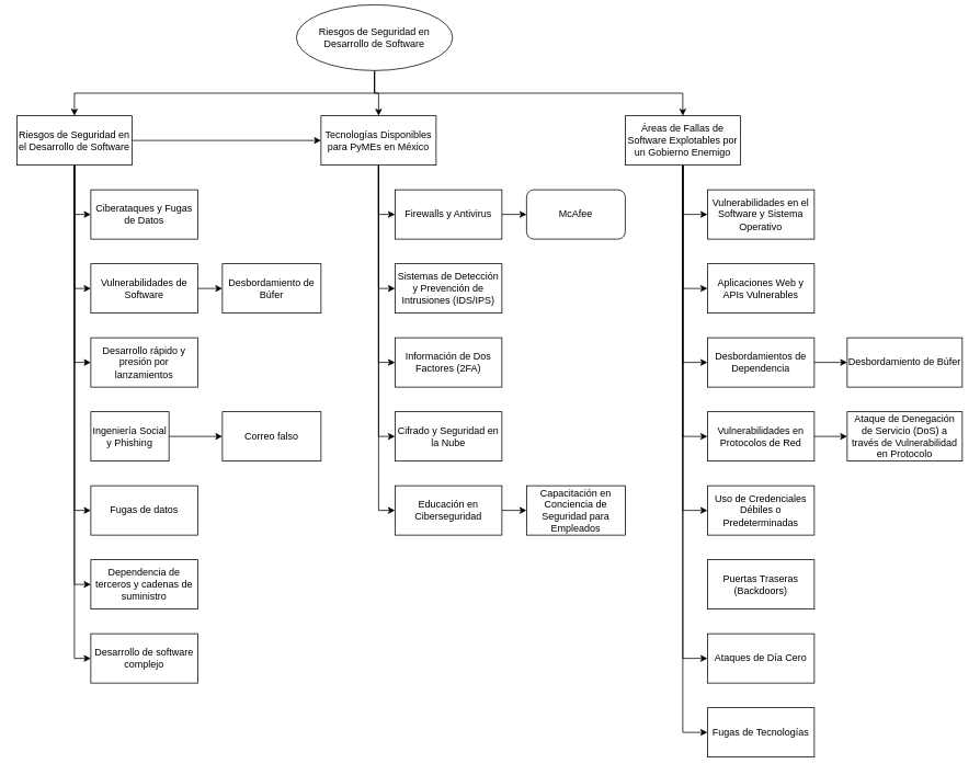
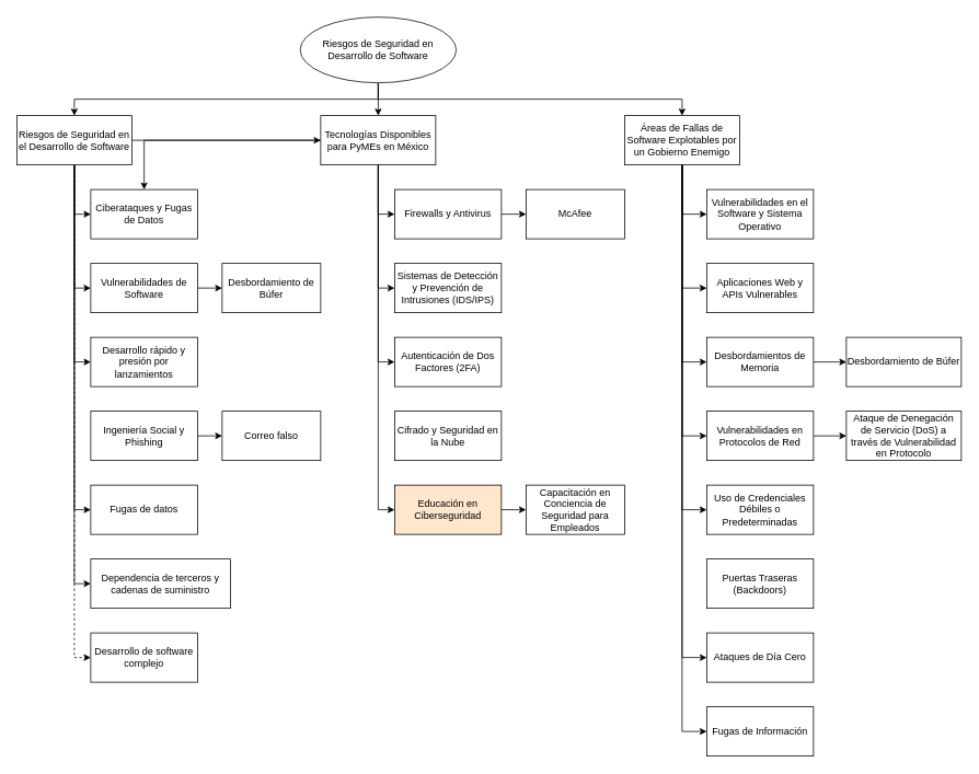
  <mxCell id="0" />
  <mxCell id="1" parent="0" />
  <mxCell id="2" style="edgeStyle=orthogonalEdgeStyle;rounded=0;orthogonalLoop=1;jettySize=auto;html=1;exitX=0.5;exitY=1;exitDx=0;exitDy=0;" parent="1" source="5" target="13" edge="1"><mxGeometry relative="1" as="geometry" /></mxCell>
  <mxCell id="3" style="edgeStyle=orthogonalEdgeStyle;rounded=0;orthogonalLoop=1;jettySize=auto;html=1;entryX=0.5;entryY=0;entryDx=0;entryDy=0;" parent="1" source="5" target="19" edge="1"><mxGeometry relative="1" as="geometry" /></mxCell>
  <mxCell id="4" style="edgeStyle=orthogonalEdgeStyle;rounded=0;orthogonalLoop=1;jettySize=auto;html=1;entryX=0.5;entryY=0;entryDx=0;entryDy=0;exitX=0.5;exitY=1;exitDx=0;exitDy=0;" parent="1" source="5" target="27" edge="1"><mxGeometry relative="1" as="geometry" /></mxCell>
- <mxCell id="5" value=" Riesgos de Seguridad en Desarrollo de Software" style="ellipse;whiteSpace=wrap;html=1;" parent="1" vertex="1"><mxGeometry x="360" y="5" width="190" height="80" as="geometry" /></mxCell>
- <mxCell id="6" style="edgeStyle=orthogonalEdgeStyle;rounded=0;orthogonalLoop=1;jettySize=auto;html=1;entryX=0;entryY=0.5;entryDx=0;entryDy=0;" parent="1" source="13" target="36" edge="1"><mxGeometry relative="1" as="geometry" /></mxCell>
+ <mxCell id="5" value=" Riesgos de Seguridad en Desarrollo de Software" style="ellipse;whiteSpace=wrap;html=1;" parent="1" vertex="1"><mxGeometry x="365" y="20" width="190" height="80" as="geometry" /></mxCell>
+ <mxCell id="6" style="edgeStyle=orthogonalEdgeStyle;rounded=0;orthogonalLoop=1;jettySize=auto;html=1;entryX=0;entryY=0.5;entryDx=0;entryDy=0;dashed=1;" parent="1" source="13" target="36" edge="1"><mxGeometry relative="1" as="geometry" /></mxCell>
  <mxCell id="7" style="edgeStyle=orthogonalEdgeStyle;rounded=0;orthogonalLoop=1;jettySize=auto;html=1;entryX=0;entryY=0.5;entryDx=0;entryDy=0;" parent="1" source="13" target="35" edge="1"><mxGeometry relative="1" as="geometry" /></mxCell>
  <mxCell id="8" style="edgeStyle=orthogonalEdgeStyle;rounded=0;orthogonalLoop=1;jettySize=auto;html=1;entryX=0;entryY=0.5;entryDx=0;entryDy=0;" parent="1" source="13" target="34" edge="1"><mxGeometry relative="1" as="geometry" /></mxCell>
  <mxCell id="9" style="edgeStyle=orthogonalEdgeStyle;rounded=0;orthogonalLoop=1;jettySize=auto;html=1;" parent="1" source="13" target="19" edge="1"><mxGeometry relative="1" as="geometry" /></mxCell>
  <mxCell id="10" style="edgeStyle=orthogonalEdgeStyle;rounded=0;orthogonalLoop=1;jettySize=auto;html=1;entryX=0;entryY=0.5;entryDx=0;entryDy=0;" parent="1" source="13" target="28" edge="1"><mxGeometry relative="1" as="geometry" /></mxCell>
  <mxCell id="11" style="edgeStyle=orthogonalEdgeStyle;rounded=0;orthogonalLoop=1;jettySize=auto;html=1;entryX=0;entryY=0.5;entryDx=0;entryDy=0;" parent="1" source="13" target="30" edge="1"><mxGeometry relative="1" as="geometry" /></mxCell>
  <mxCell id="12" style="edgeStyle=orthogonalEdgeStyle;rounded=0;orthogonalLoop=1;jettySize=auto;html=1;entryX=0;entryY=0.5;entryDx=0;entryDy=0;" parent="1" source="13" target="29" edge="1"><mxGeometry relative="1" as="geometry" /></mxCell>
  <mxCell id="13" value="Riesgos de Seguridad en el Desarrollo de Software" style="rounded=0;whiteSpace=wrap;html=1;" parent="1" vertex="1"><mxGeometry x="20" y="140" width="140" height="60" as="geometry" /></mxCell>
  <mxCell id="14" style="edgeStyle=orthogonalEdgeStyle;rounded=0;orthogonalLoop=1;jettySize=auto;html=1;entryX=0;entryY=0.5;entryDx=0;entryDy=0;" parent="1" source="19" target="43" edge="1"><mxGeometry relative="1" as="geometry" /></mxCell>
- <mxCell id="15" style="edgeStyle=orthogonalEdgeStyle;rounded=0;orthogonalLoop=1;jettySize=auto;html=1;entryX=0;entryY=0.5;entryDx=0;entryDy=0;" parent="1" source="19" target="41" edge="1"><mxGeometry relative="1" as="geometry" /></mxCell>
+ <mxCell id="15" style="edgeStyle=orthogonalEdgeStyle;rounded=0;orthogonalLoop=1;jettySize=auto;html=1;" parent="1" source="19" target="28" edge="1"><mxGeometry relative="1" as="geometry" /></mxCell>
  <mxCell id="16" style="edgeStyle=orthogonalEdgeStyle;rounded=0;orthogonalLoop=1;jettySize=auto;html=1;entryX=0;entryY=0.5;entryDx=0;entryDy=0;" parent="1" source="19" target="40" edge="1"><mxGeometry relative="1" as="geometry" /></mxCell>
  <mxCell id="17" style="edgeStyle=orthogonalEdgeStyle;rounded=0;orthogonalLoop=1;jettySize=auto;html=1;entryX=0;entryY=0.5;entryDx=0;entryDy=0;" parent="1" source="19" target="39" edge="1"><mxGeometry relative="1" as="geometry" /></mxCell>
  <mxCell id="18" style="edgeStyle=orthogonalEdgeStyle;rounded=0;orthogonalLoop=1;jettySize=auto;html=1;entryX=0;entryY=0.5;entryDx=0;entryDy=0;" parent="1" source="19" target="38" edge="1"><mxGeometry relative="1" as="geometry" /></mxCell>
  <mxCell id="19" value="Tecnologías Disponibles para PyMEs en México" style="rounded=0;whiteSpace=wrap;html=1;" parent="1" vertex="1"><mxGeometry x="390" y="140" width="140" height="60" as="geometry" /></mxCell>
  <mxCell id="20" style="edgeStyle=orthogonalEdgeStyle;rounded=0;orthogonalLoop=1;jettySize=auto;html=1;entryX=0;entryY=0.5;entryDx=0;entryDy=0;" parent="1" source="27" target="53" edge="1"><mxGeometry relative="1" as="geometry" /></mxCell>
  <mxCell id="21" style="edgeStyle=orthogonalEdgeStyle;rounded=0;orthogonalLoop=1;jettySize=auto;html=1;entryX=0;entryY=0.5;entryDx=0;entryDy=0;" parent="1" source="27" target="52" edge="1"><mxGeometry relative="1" as="geometry" /></mxCell>
  <mxCell id="22" style="edgeStyle=orthogonalEdgeStyle;rounded=0;orthogonalLoop=1;jettySize=auto;html=1;entryX=0;entryY=0.5;entryDx=0;entryDy=0;" parent="1" source="27" target="50" edge="1"><mxGeometry relative="1" as="geometry" /></mxCell>
  <mxCell id="23" style="edgeStyle=orthogonalEdgeStyle;rounded=0;orthogonalLoop=1;jettySize=auto;html=1;entryX=0;entryY=0.5;entryDx=0;entryDy=0;" parent="1" source="27" target="49" edge="1"><mxGeometry relative="1" as="geometry" /></mxCell>
  <mxCell id="24" style="edgeStyle=orthogonalEdgeStyle;rounded=0;orthogonalLoop=1;jettySize=auto;html=1;entryX=0;entryY=0.5;entryDx=0;entryDy=0;" parent="1" source="27" target="47" edge="1"><mxGeometry relative="1" as="geometry" /></mxCell>
  <mxCell id="25" style="edgeStyle=orthogonalEdgeStyle;rounded=0;orthogonalLoop=1;jettySize=auto;html=1;entryX=0;entryY=0.5;entryDx=0;entryDy=0;" parent="1" source="27" target="45" edge="1"><mxGeometry relative="1" as="geometry" /></mxCell>
  <mxCell id="26" style="edgeStyle=orthogonalEdgeStyle;rounded=0;orthogonalLoop=1;jettySize=auto;html=1;entryX=0;entryY=0.5;entryDx=0;entryDy=0;" parent="1" source="27" target="44" edge="1"><mxGeometry relative="1" as="geometry" /></mxCell>
  <mxCell id="27" value="Áreas de Fallas de Software Explotables por un Gobierno Enemigo" style="rounded=0;whiteSpace=wrap;html=1;" parent="1" vertex="1"><mxGeometry x="760" y="140" width="140" height="60" as="geometry" /></mxCell>
  <mxCell id="28" value="Ciberataques y Fugas de Datos" style="rounded=0;whiteSpace=wrap;html=1;" parent="1" vertex="1"><mxGeometry x="110" y="230" width="130" height="60" as="geometry" /></mxCell>
  <mxCell id="29" value="Vulnerabilidades de Software" style="rounded=0;whiteSpace=wrap;html=1;" parent="1" vertex="1"><mxGeometry x="110" y="320" width="130" height="60" as="geometry" /></mxCell>
  <mxCell id="30" value="Desarrollo rápido y presión por lanzamientos" style="rounded=0;whiteSpace=wrap;html=1;" parent="1" vertex="1"><mxGeometry x="110" y="410" width="130" height="60" as="geometry" /></mxCell>
  <mxCell id="31" style="edgeStyle=orthogonalEdgeStyle;rounded=0;orthogonalLoop=1;jettySize=auto;html=1;exitX=1;exitY=0.5;exitDx=0;exitDy=0;entryX=0;entryY=0.5;entryDx=0;entryDy=0;" edge="1" parent="1" source="29" target="54"><mxGeometry relative="1" as="geometry" /></mxCell>
  <mxCell id="32" style="edgeStyle=orthogonalEdgeStyle;rounded=0;orthogonalLoop=1;jettySize=auto;html=1;exitX=1;exitY=0.5;exitDx=0;exitDy=0;entryX=0;entryY=0.5;entryDx=0;entryDy=0;" edge="1" parent="1" source="33" target="55"><mxGeometry relative="1" as="geometry" /></mxCell>
- <mxCell id="33" value="Ingeniería Social y Phishing" style="rounded=0;whiteSpace=wrap;html=1;" parent="1" vertex="1"><mxGeometry x="110" y="500" width="95" height="60" as="geometry" /></mxCell>
+ <mxCell id="33" value="Ingeniería Social y Phishing" style="rounded=0;whiteSpace=wrap;html=1;" parent="1" vertex="1"><mxGeometry x="110" y="500" width="130" height="60" as="geometry" /></mxCell>
  <mxCell id="34" value="Fugas de datos" style="rounded=0;whiteSpace=wrap;html=1;" parent="1" vertex="1"><mxGeometry x="110" y="590" width="130" height="60" as="geometry" /></mxCell>
- <mxCell id="35" value="Dependencia de terceros y cadenas de suministro" style="rounded=0;whiteSpace=wrap;html=1;" parent="1" vertex="1"><mxGeometry x="110" y="680" width="130" height="60" as="geometry" /></mxCell>
+ <mxCell id="35" value="Dependencia de terceros y cadenas de suministro" style="rounded=0;whiteSpace=wrap;html=1;" parent="1" vertex="1"><mxGeometry x="110" y="680" width="170" height="60" as="geometry" /></mxCell>
  <mxCell id="36" value="Desarrollo de software complejo" style="rounded=0;whiteSpace=wrap;html=1;" parent="1" vertex="1"><mxGeometry x="110" y="770" width="130" height="60" as="geometry" /></mxCell>
  <mxCell id="37" style="edgeStyle=orthogonalEdgeStyle;rounded=0;orthogonalLoop=1;jettySize=auto;html=1;exitX=1;exitY=0.5;exitDx=0;exitDy=0;entryX=0;entryY=0.5;entryDx=0;entryDy=0;" edge="1" parent="1" source="38" target="56"><mxGeometry relative="1" as="geometry" /></mxCell>
  <mxCell id="38" value="Firewalls y Antivirus" style="rounded=0;whiteSpace=wrap;html=1;" parent="1" vertex="1"><mxGeometry x="480" y="230" width="130" height="60" as="geometry" /></mxCell>
  <mxCell id="39" value="Sistemas de Detección y Prevención de Intrusiones (IDS/IPS)" style="rounded=0;whiteSpace=wrap;html=1;" parent="1" vertex="1"><mxGeometry x="480" y="320" width="130" height="60" as="geometry" /></mxCell>
- <mxCell id="40" value="Información de Dos Factores (2FA)" style="rounded=0;whiteSpace=wrap;html=1;" parent="1" vertex="1"><mxGeometry x="480" y="410" width="130" height="60" as="geometry" /></mxCell>
+ <mxCell id="40" value="Autenticación de Dos Factores (2FA)" style="rounded=0;whiteSpace=wrap;html=1;" parent="1" vertex="1"><mxGeometry x="480" y="410" width="130" height="60" as="geometry" /></mxCell>
  <mxCell id="41" value="Cifrado y Seguridad en la Nube" style="rounded=0;whiteSpace=wrap;html=1;" parent="1" vertex="1"><mxGeometry x="480" y="500" width="130" height="60" as="geometry" /></mxCell>
  <mxCell id="42" style="edgeStyle=orthogonalEdgeStyle;rounded=0;orthogonalLoop=1;jettySize=auto;html=1;exitX=1;exitY=0.5;exitDx=0;exitDy=0;entryX=0;entryY=0.5;entryDx=0;entryDy=0;" edge="1" parent="1" source="43" target="57"><mxGeometry relative="1" as="geometry" /></mxCell>
- <mxCell id="43" value="Educación en Ciberseguridad" style="rounded=0;whiteSpace=wrap;html=1;" parent="1" vertex="1"><mxGeometry x="480" y="590" width="130" height="60" as="geometry" /></mxCell>
+ <mxCell id="43" value="Educación en Ciberseguridad" style="rounded=0;whiteSpace=wrap;html=1;fillColor=#ffe6cc;" parent="1" vertex="1"><mxGeometry x="480" y="590" width="130" height="60" as="geometry" /></mxCell>
  <mxCell id="44" value="Vulnerabilidades en el Software y Sistema Operativo" style="rounded=0;whiteSpace=wrap;html=1;" parent="1" vertex="1"><mxGeometry x="860" y="230" width="130" height="60" as="geometry" /></mxCell>
  <mxCell id="45" value="Aplicaciones Web y APIs Vulnerables" style="rounded=0;whiteSpace=wrap;html=1;" parent="1" vertex="1"><mxGeometry x="860" y="320" width="130" height="60" as="geometry" /></mxCell>
  <mxCell id="46" style="edgeStyle=orthogonalEdgeStyle;rounded=0;orthogonalLoop=1;jettySize=auto;html=1;entryX=0;entryY=0.5;entryDx=0;entryDy=0;" edge="1" parent="1" source="47" target="58"><mxGeometry relative="1" as="geometry" /></mxCell>
- <mxCell id="47" value="Desbordamientos de Dependencia" style="rounded=0;whiteSpace=wrap;html=1;" parent="1" vertex="1"><mxGeometry x="860" y="410" width="130" height="60" as="geometry" /></mxCell>
+ <mxCell id="47" value="Desbordamientos de Memoria" style="rounded=0;whiteSpace=wrap;html=1;" parent="1" vertex="1"><mxGeometry x="860" y="410" width="130" height="60" as="geometry" /></mxCell>
  <mxCell id="48" style="edgeStyle=orthogonalEdgeStyle;rounded=0;orthogonalLoop=1;jettySize=auto;html=1;entryX=0;entryY=0.5;entryDx=0;entryDy=0;" edge="1" parent="1" source="49" target="59"><mxGeometry relative="1" as="geometry" /></mxCell>
  <mxCell id="49" value="Vulnerabilidades en Protocolos de Red" style="rounded=0;whiteSpace=wrap;html=1;" parent="1" vertex="1"><mxGeometry x="860" y="500" width="130" height="60" as="geometry" /></mxCell>
  <mxCell id="50" value="Uso de Credenciales Débiles o Predeterminadas" style="rounded=0;whiteSpace=wrap;html=1;" parent="1" vertex="1"><mxGeometry x="860" y="590" width="130" height="60" as="geometry" /></mxCell>
  <mxCell id="51" value="Puertas Traseras (Backdoors)" style="rounded=0;whiteSpace=wrap;html=1;" parent="1" vertex="1"><mxGeometry x="860" y="680" width="130" height="60" as="geometry" /></mxCell>
  <mxCell id="52" value="Ataques de Día Cero" style="rounded=0;whiteSpace=wrap;html=1;" parent="1" vertex="1"><mxGeometry x="860" y="770" width="130" height="60" as="geometry" /></mxCell>
- <mxCell id="53" value="Fugas de Tecnologías" style="rounded=0;whiteSpace=wrap;html=1;" parent="1" vertex="1"><mxGeometry x="860" y="860" width="130" height="60" as="geometry" /></mxCell>
+ <mxCell id="53" value="Fugas de Información" style="rounded=0;whiteSpace=wrap;html=1;" parent="1" vertex="1"><mxGeometry x="860" y="860" width="130" height="60" as="geometry" /></mxCell>
  <mxCell id="54" value="Desbordamiento de Búfer" style="rounded=0;whiteSpace=wrap;html=1;" vertex="1" parent="1"><mxGeometry x="270" y="320" width="120" height="60" as="geometry" /></mxCell>
  <mxCell id="55" value="Correo falso" style="rounded=0;whiteSpace=wrap;html=1;" vertex="1" parent="1"><mxGeometry x="270" y="500" width="120" height="60" as="geometry" /></mxCell>
- <mxCell id="56" value="McAfee" style="whiteSpace=wrap;html=1;rounded=1;" vertex="1" parent="1"><mxGeometry x="640" y="230" width="120" height="60" as="geometry" /></mxCell>
+ <mxCell id="56" value="McAfee" style="rounded=0;whiteSpace=wrap;html=1;" vertex="1" parent="1"><mxGeometry x="640" y="230" width="120" height="60" as="geometry" /></mxCell>
  <mxCell id="57" value="Capacitación en Conciencia de Seguridad para Empleados" style="rounded=0;whiteSpace=wrap;html=1;" vertex="1" parent="1"><mxGeometry x="640" y="590" width="120" height="60" as="geometry" /></mxCell>
  <mxCell id="58" value="Desbordamiento de Búfer" style="rounded=0;whiteSpace=wrap;html=1;" vertex="1" parent="1"><mxGeometry x="1030" y="410" width="140" height="60" as="geometry" /></mxCell>
  <mxCell id="59" value="Ataque de Denegación de Servicio (DoS) a través de Vulnerabilidad en Protocolo" style="rounded=0;whiteSpace=wrap;html=1;" vertex="1" parent="1"><mxGeometry x="1030" y="500" width="140" height="60" as="geometry" /></mxCell>
